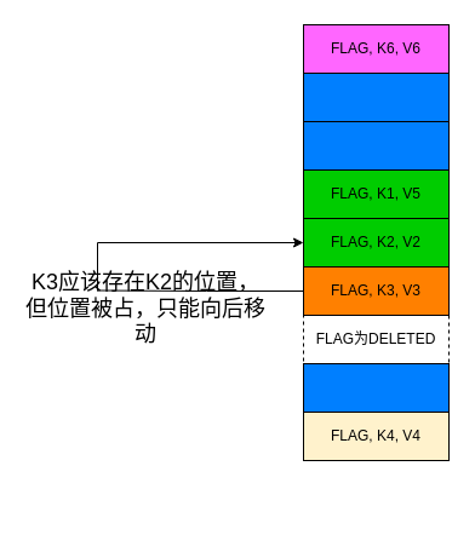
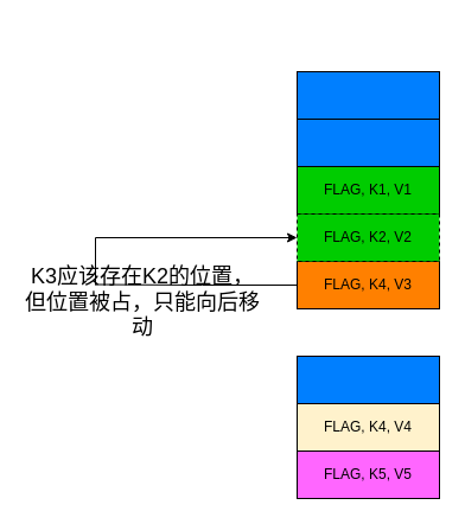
  <mxCell id="0" />
  <mxCell id="1" parent="0" />
- <mxCell id="2" value="FLAG, K1, V5" style="rounded=0;whiteSpace=wrap;html=1;fillColor=#00CC00;" vertex="1" parent="1"><mxGeometry x="250" y="140" width="120" height="40" as="geometry" /></mxCell>
- <mxCell id="3" value="FLAG, K3, V3" style="rounded=0;whiteSpace=wrap;html=1;fillColor=#FF8000;" vertex="1" parent="1"><mxGeometry x="250" y="220" width="120" height="40" as="geometry" /></mxCell>
- <mxCell id="4" value="FLAG为DELETED" style="rounded=0;whiteSpace=wrap;html=1;fillColor=none;dashed=1;" vertex="1" parent="1"><mxGeometry x="250" y="260" width="120" height="40" as="geometry" /></mxCell>
+ <mxCell id="2" value="FLAG, K1, V1" style="rounded=0;whiteSpace=wrap;html=1;fillColor=#00CC00;" vertex="1" parent="1"><mxGeometry x="250" y="140" width="120" height="40" as="geometry" /></mxCell>
+ <mxCell id="3" value="FLAG, K4, V3" style="rounded=0;whiteSpace=wrap;html=1;fillColor=#FF8000;" vertex="1" parent="1"><mxGeometry x="250" y="220" width="120" height="40" as="geometry" /></mxCell>
  <mxCell id="5" value="" style="rounded=0;whiteSpace=wrap;html=1;fillColor=#007FFF;" vertex="1" parent="1"><mxGeometry x="250" y="300" width="120" height="40" as="geometry" /></mxCell>
  <mxCell id="6" value="" style="rounded=0;whiteSpace=wrap;html=1;fillColor=#007FFF;" vertex="1" parent="1"><mxGeometry x="250" y="100" width="120" height="40" as="geometry" /></mxCell>
  <mxCell id="7" value="" style="rounded=0;whiteSpace=wrap;html=1;fillColor=#007FFF;" vertex="1" parent="1"><mxGeometry x="250" y="60" width="120" height="40" as="geometry" /></mxCell>
- <mxCell id="8" value="FLAG, K6, V6" style="rounded=0;whiteSpace=wrap;html=1;fillColor=#FF66FF;" vertex="1" parent="1"><mxGeometry x="250" y="20" width="120" height="40" as="geometry" /></mxCell>
- <mxCell id="9" value="FLAG, K2, V2" style="rounded=0;whiteSpace=wrap;html=1;fillColor=#00CC00;" vertex="1" parent="1"><mxGeometry x="250" y="180" width="120" height="40" as="geometry" /></mxCell>
+ <mxCell id="9" value="FLAG, K2, V2" style="rounded=0;whiteSpace=wrap;html=1;fillColor=#00CC00;dashed=1;" vertex="1" parent="1"><mxGeometry x="250" y="180" width="120" height="40" as="geometry" /></mxCell>
  <mxCell id="10" value="FLAG, K4, V4" style="rounded=0;whiteSpace=wrap;html=1;fillColor=#fff2cc;" vertex="1" parent="1"><mxGeometry x="250" y="340" width="120" height="40" as="geometry" /></mxCell>
+ <mxCell id="11" value="FLAG, K5, V5" style="rounded=0;whiteSpace=wrap;html=1;fillColor=#FF66FF;" vertex="1" parent="1"><mxGeometry x="250" y="380" width="120" height="40" as="geometry" /></mxCell>
  <mxCell id="12" value="" style="endArrow=none;html=1;rounded=0;entryX=0;entryY=0.5;entryDx=0;entryDy=0;" edge="1" parent="1" target="3"><mxGeometry width="50" height="50" relative="1" as="geometry"><mxPoint x="80" y="239.5" as="sourcePoint" /><mxPoint x="160" y="239.5" as="targetPoint" /><Array as="points"><mxPoint x="170" y="240" /></Array></mxGeometry></mxCell>
  <mxCell id="13" value="" style="endArrow=none;html=1;rounded=0;" edge="1" parent="1"><mxGeometry width="50" height="50" relative="1" as="geometry"><mxPoint x="80" y="240" as="sourcePoint" /><mxPoint x="80" y="200" as="targetPoint" /></mxGeometry></mxCell>
  <mxCell id="14" value="" style="endArrow=classic;html=1;rounded=0;entryX=0;entryY=0.5;entryDx=0;entryDy=0;" edge="1" parent="1" target="9"><mxGeometry width="50" height="50" relative="1" as="geometry"><mxPoint x="80" y="200" as="sourcePoint" /><mxPoint x="190" y="150" as="targetPoint" /><Array as="points" /></mxGeometry></mxCell>
  <mxCell id="15" value="K3应该存在K2的位置，但位置被占，只能向后移动" style="text;html=1;strokeColor=none;fillColor=none;align=center;verticalAlign=middle;whiteSpace=wrap;rounded=0;fontSize=18;" vertex="1" parent="1"><mxGeometry x="20" y="240" width="200" height="30" as="geometry" /></mxCell>
